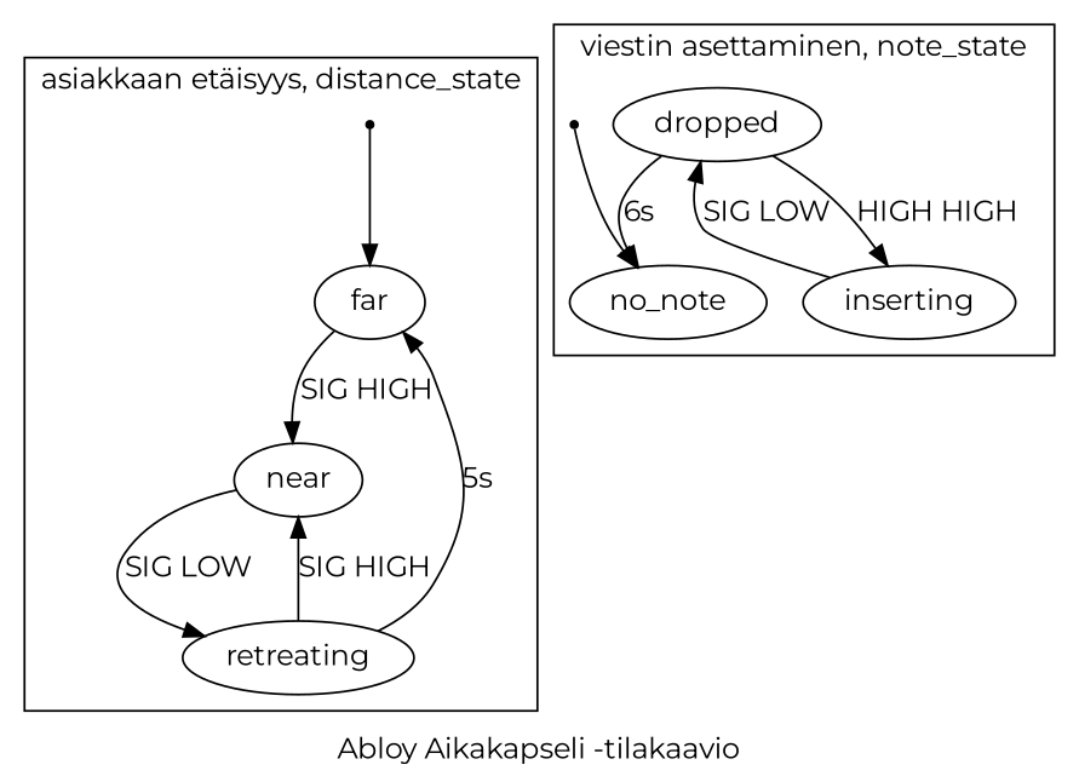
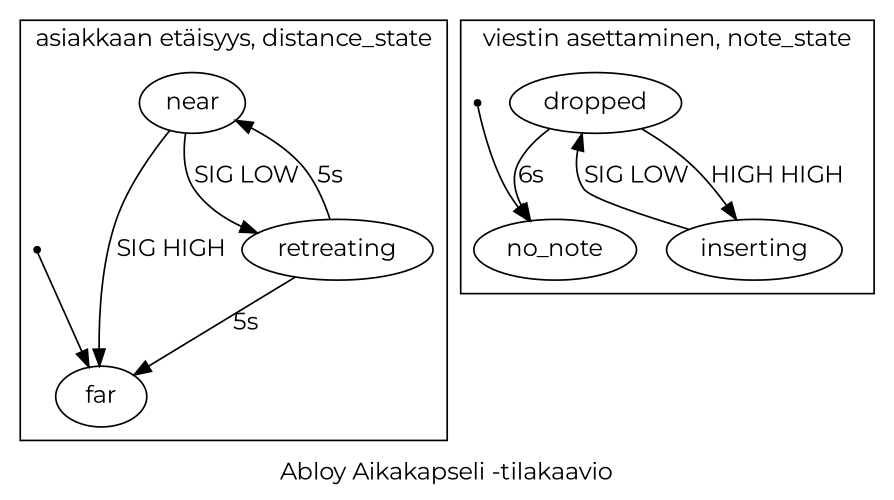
  digraph {
    fontname=Montserrat
    label="Abloy Aikakapseli -tilakaavio"
    node [fontname=Montserrat]
    edge [fontname=Montserrat]
    n1 [label=far]
    n2 [label=near]
    n3 [label=retreating]
    D_ENTRY [shape=point]
    n5 [label=no_note]
    n6 [label=inserting]
    n7 [label=dropped]
    N_ENTRY [shape=point]
    subgraph sub_1 {
      cluster=true
      label="asiakkaan etäisyys, distance_state"
      n1
      n2
      n3
      D_ENTRY
    }
    subgraph sub_2 {
      cluster=true
      label="viestin asettaminen, note_state"
      n5
      n6
      n7
      N_ENTRY
    }
-   n1 -> n2 [label="SIG HIGH"]
+   n2 -> n1 [label="SIG HIGH"]
    n2 -> n3 [label="SIG LOW"]
    n3 -> n1 [label="5s"]
-   n3 -> n2 [label="SIG HIGH"]
+   n3 -> n2 [label="5s"]
    D_ENTRY -> n1
    n6 -> n7 [label="SIG LOW"]
    n7 -> n5 [label="6s"]
    n7 -> n6 [label="HIGH HIGH"]
    N_ENTRY -> n5
  }
